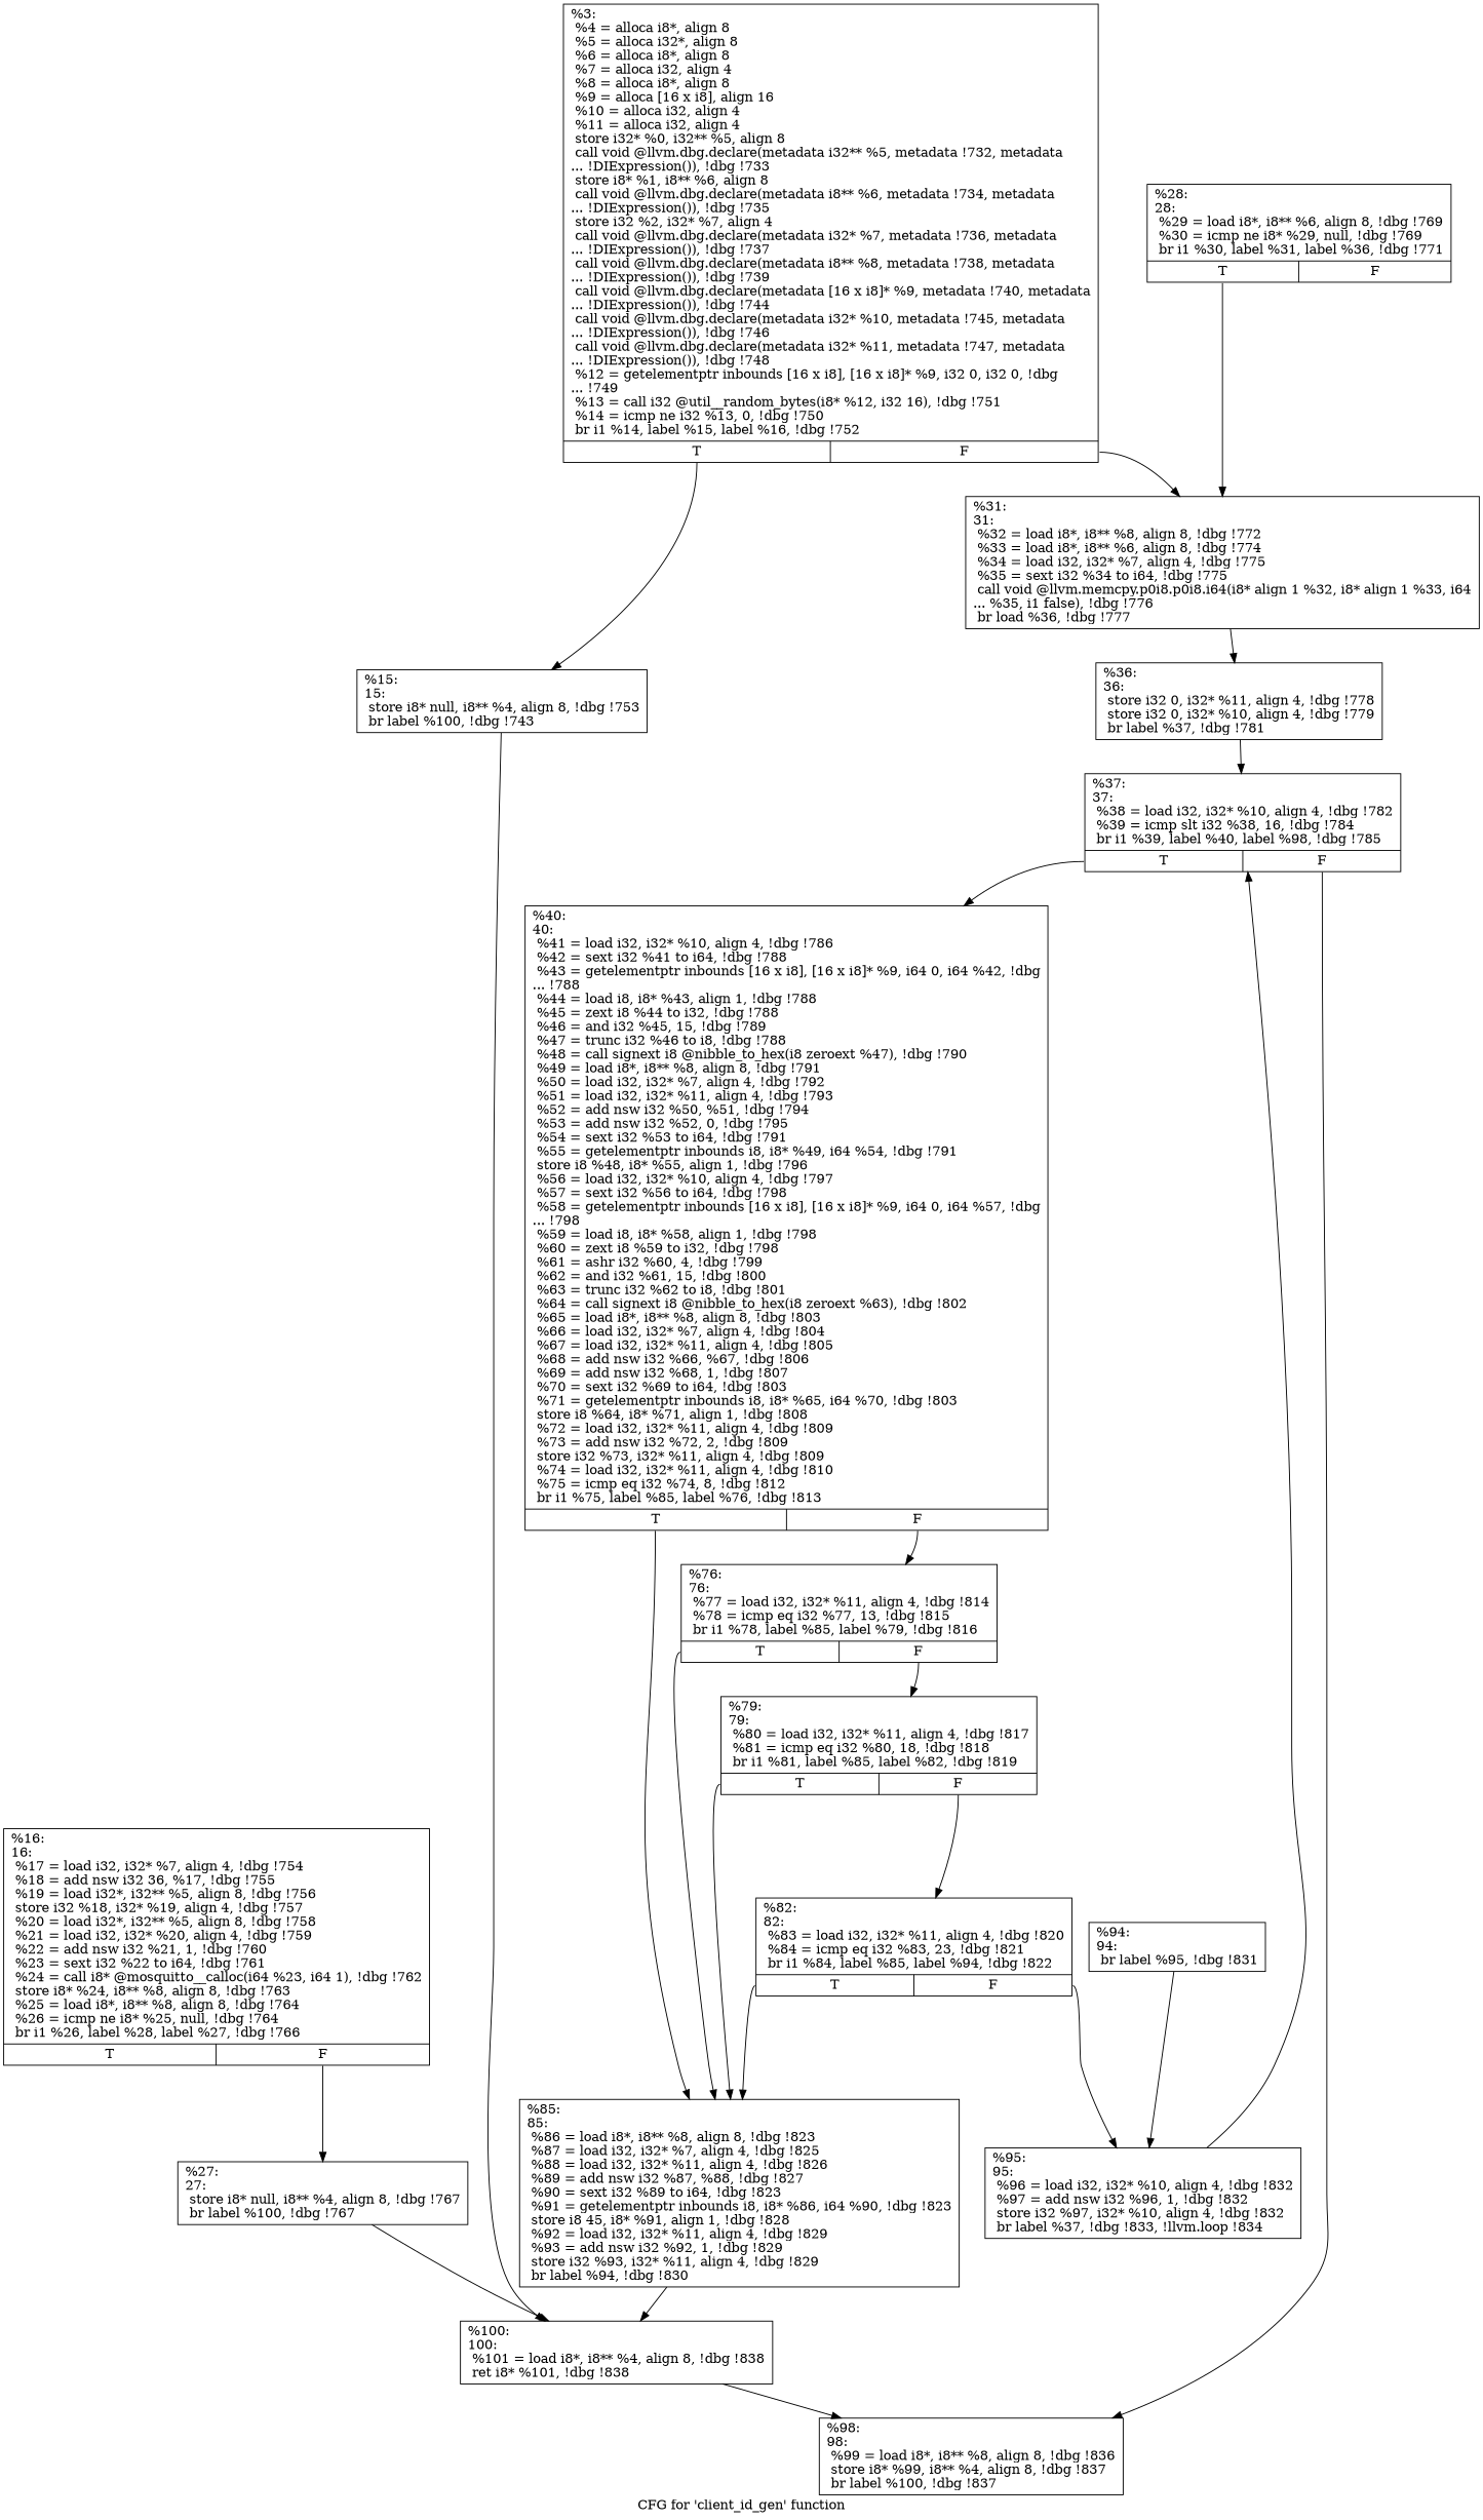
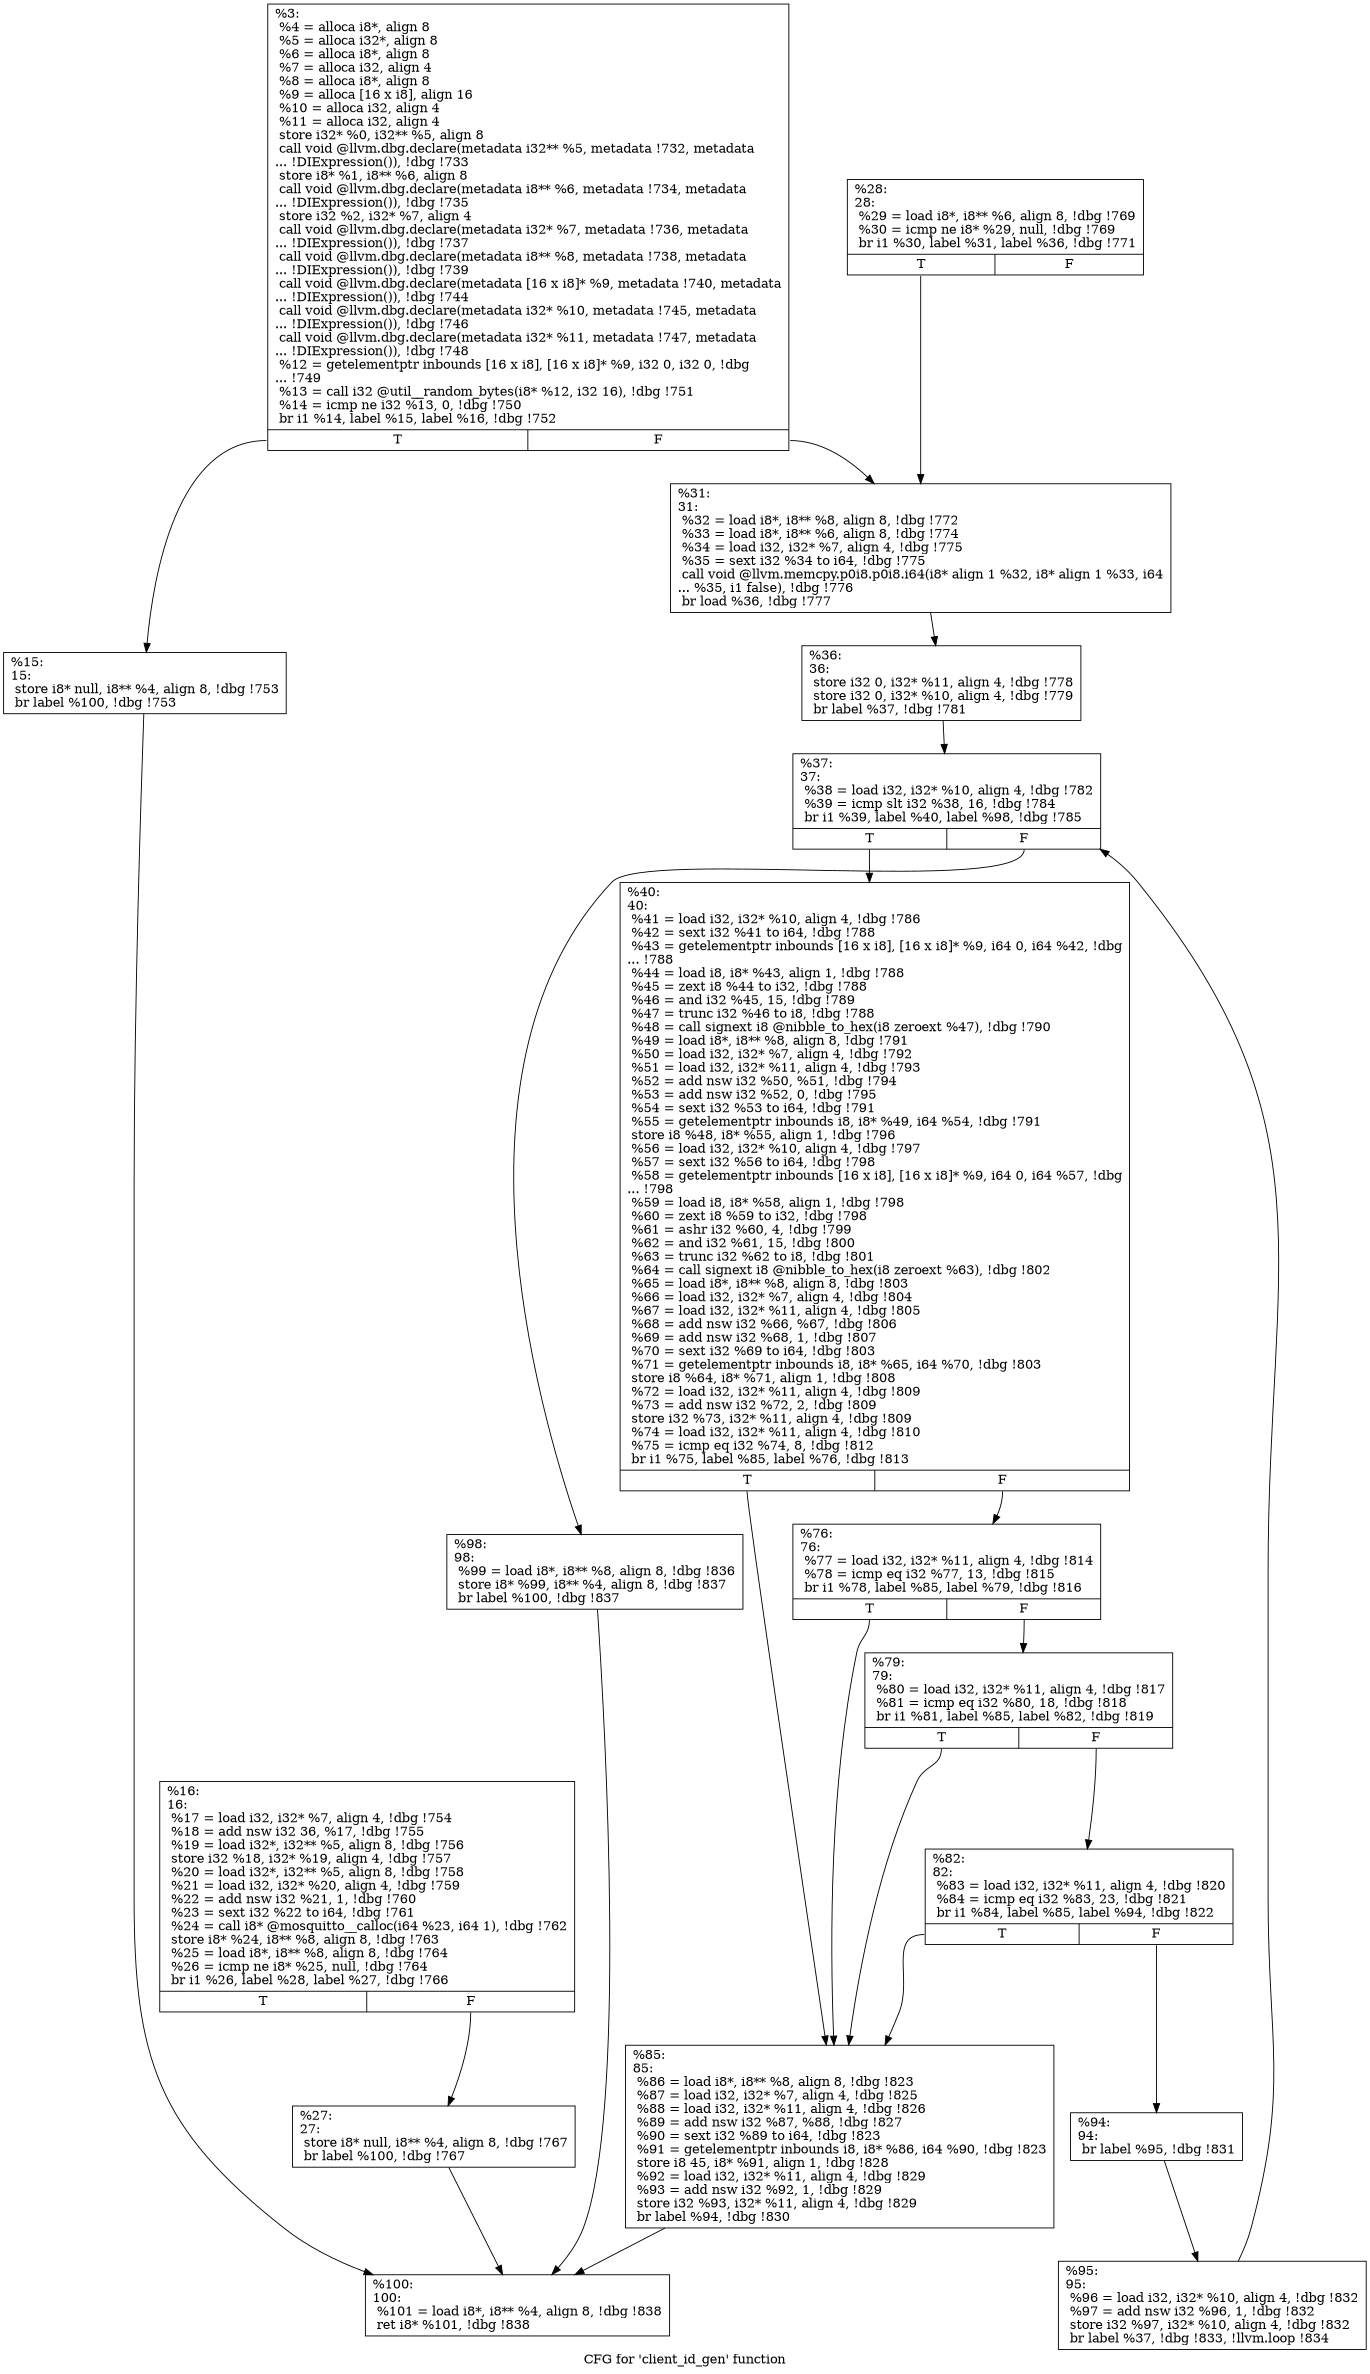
  digraph {
    label="CFG for 'client_id_gen' function"
    node [shape=record]
    n1 [label="{%3:\l  %4 = alloca i8*, align 8\l  %5 = alloca i32*, align 8\l  %6 = alloca i8*, align 8\l  %7 = alloca i32, align 4\l  %8 = alloca i8*, align 8\l  %9 = alloca [16 x i8], align 16\l  %10 = alloca i32, align 4\l  %11 = alloca i32, align 4\l  store i32* %0, i32** %5, align 8\l  call void @llvm.dbg.declare(metadata i32** %5, metadata !732, metadata\l... !DIExpression()), !dbg !733\l  store i8* %1, i8** %6, align 8\l  call void @llvm.dbg.declare(metadata i8** %6, metadata !734, metadata\l... !DIExpression()), !dbg !735\l  store i32 %2, i32* %7, align 4\l  call void @llvm.dbg.declare(metadata i32* %7, metadata !736, metadata\l... !DIExpression()), !dbg !737\l  call void @llvm.dbg.declare(metadata i8** %8, metadata !738, metadata\l... !DIExpression()), !dbg !739\l  call void @llvm.dbg.declare(metadata [16 x i8]* %9, metadata !740, metadata\l... !DIExpression()), !dbg !744\l  call void @llvm.dbg.declare(metadata i32* %10, metadata !745, metadata\l... !DIExpression()), !dbg !746\l  call void @llvm.dbg.declare(metadata i32* %11, metadata !747, metadata\l... !DIExpression()), !dbg !748\l  %12 = getelementptr inbounds [16 x i8], [16 x i8]* %9, i32 0, i32 0, !dbg\l... !749\l  %13 = call i32 @util__random_bytes(i8* %12, i32 16), !dbg !751\l  %14 = icmp ne i32 %13, 0, !dbg !750\l  br i1 %14, label %15, label %16, !dbg !752\l|{<s0>T|<s1>F}}"]
-   n2 [label="{%15:\l15:                                               \l  store i8* null, i8** %4, align 8, !dbg !753\l  br label %100, !dbg !743\l}"]
+   n2 [label="{%15:\l15:                                               \l  store i8* null, i8** %4, align 8, !dbg !753\l  br label %100, !dbg !753\l}"]
    n3 [label="{%31:\l31:                                               \l  %32 = load i8*, i8** %8, align 8, !dbg !772\l  %33 = load i8*, i8** %6, align 8, !dbg !774\l  %34 = load i32, i32* %7, align 4, !dbg !775\l  %35 = sext i32 %34 to i64, !dbg !775\l  call void @llvm.memcpy.p0i8.p0i8.i64(i8* align 1 %32, i8* align 1 %33, i64\l... %35, i1 false), !dbg !776\l  br load %36, !dbg !777\l}"]
    n4 [label="{%100:\l100:                                              \l  %101 = load i8*, i8** %4, align 8, !dbg !838\l  ret i8* %101, !dbg !838\l}"]
    n5 [label="{%16:\l16:                                               \l  %17 = load i32, i32* %7, align 4, !dbg !754\l  %18 = add nsw i32 36, %17, !dbg !755\l  %19 = load i32*, i32** %5, align 8, !dbg !756\l  store i32 %18, i32* %19, align 4, !dbg !757\l  %20 = load i32*, i32** %5, align 8, !dbg !758\l  %21 = load i32, i32* %20, align 4, !dbg !759\l  %22 = add nsw i32 %21, 1, !dbg !760\l  %23 = sext i32 %22 to i64, !dbg !761\l  %24 = call i8* @mosquitto__calloc(i64 %23, i64 1), !dbg !762\l  store i8* %24, i8** %8, align 8, !dbg !763\l  %25 = load i8*, i8** %8, align 8, !dbg !764\l  %26 = icmp ne i8* %25, null, !dbg !764\l  br i1 %26, label %28, label %27, !dbg !766\l|{<s0>T|<s1>F}}"]
    n6 [label="{%27:\l27:                                               \l  store i8* null, i8** %4, align 8, !dbg !767\l  br label %100, !dbg !767\l}"]
    n7 [label="{%28:\l28:                                               \l  %29 = load i8*, i8** %6, align 8, !dbg !769\l  %30 = icmp ne i8* %29, null, !dbg !769\l  br i1 %30, label %31, label %36, !dbg !771\l|{<s0>T|<s1>F}}"]
    n8 [label="{%36:\l36:                                               \l  store i32 0, i32* %11, align 4, !dbg !778\l  store i32 0, i32* %10, align 4, !dbg !779\l  br label %37, !dbg !781\l}"]
    n9 [label="{%37:\l37:                                               \l  %38 = load i32, i32* %10, align 4, !dbg !782\l  %39 = icmp slt i32 %38, 16, !dbg !784\l  br i1 %39, label %40, label %98, !dbg !785\l|{<s0>T|<s1>F}}"]
    n10 [label="{%40:\l40:                                               \l  %41 = load i32, i32* %10, align 4, !dbg !786\l  %42 = sext i32 %41 to i64, !dbg !788\l  %43 = getelementptr inbounds [16 x i8], [16 x i8]* %9, i64 0, i64 %42, !dbg\l... !788\l  %44 = load i8, i8* %43, align 1, !dbg !788\l  %45 = zext i8 %44 to i32, !dbg !788\l  %46 = and i32 %45, 15, !dbg !789\l  %47 = trunc i32 %46 to i8, !dbg !788\l  %48 = call signext i8 @nibble_to_hex(i8 zeroext %47), !dbg !790\l  %49 = load i8*, i8** %8, align 8, !dbg !791\l  %50 = load i32, i32* %7, align 4, !dbg !792\l  %51 = load i32, i32* %11, align 4, !dbg !793\l  %52 = add nsw i32 %50, %51, !dbg !794\l  %53 = add nsw i32 %52, 0, !dbg !795\l  %54 = sext i32 %53 to i64, !dbg !791\l  %55 = getelementptr inbounds i8, i8* %49, i64 %54, !dbg !791\l  store i8 %48, i8* %55, align 1, !dbg !796\l  %56 = load i32, i32* %10, align 4, !dbg !797\l  %57 = sext i32 %56 to i64, !dbg !798\l  %58 = getelementptr inbounds [16 x i8], [16 x i8]* %9, i64 0, i64 %57, !dbg\l... !798\l  %59 = load i8, i8* %58, align 1, !dbg !798\l  %60 = zext i8 %59 to i32, !dbg !798\l  %61 = ashr i32 %60, 4, !dbg !799\l  %62 = and i32 %61, 15, !dbg !800\l  %63 = trunc i32 %62 to i8, !dbg !801\l  %64 = call signext i8 @nibble_to_hex(i8 zeroext %63), !dbg !802\l  %65 = load i8*, i8** %8, align 8, !dbg !803\l  %66 = load i32, i32* %7, align 4, !dbg !804\l  %67 = load i32, i32* %11, align 4, !dbg !805\l  %68 = add nsw i32 %66, %67, !dbg !806\l  %69 = add nsw i32 %68, 1, !dbg !807\l  %70 = sext i32 %69 to i64, !dbg !803\l  %71 = getelementptr inbounds i8, i8* %65, i64 %70, !dbg !803\l  store i8 %64, i8* %71, align 1, !dbg !808\l  %72 = load i32, i32* %11, align 4, !dbg !809\l  %73 = add nsw i32 %72, 2, !dbg !809\l  store i32 %73, i32* %11, align 4, !dbg !809\l  %74 = load i32, i32* %11, align 4, !dbg !810\l  %75 = icmp eq i32 %74, 8, !dbg !812\l  br i1 %75, label %85, label %76, !dbg !813\l|{<s0>T|<s1>F}}"]
    n11 [label="{%98:\l98:                                               \l  %99 = load i8*, i8** %8, align 8, !dbg !836\l  store i8* %99, i8** %4, align 8, !dbg !837\l  br label %100, !dbg !837\l}"]
    n12 [label="{%85:\l85:                                               \l  %86 = load i8*, i8** %8, align 8, !dbg !823\l  %87 = load i32, i32* %7, align 4, !dbg !825\l  %88 = load i32, i32* %11, align 4, !dbg !826\l  %89 = add nsw i32 %87, %88, !dbg !827\l  %90 = sext i32 %89 to i64, !dbg !823\l  %91 = getelementptr inbounds i8, i8* %86, i64 %90, !dbg !823\l  store i8 45, i8* %91, align 1, !dbg !828\l  %92 = load i32, i32* %11, align 4, !dbg !829\l  %93 = add nsw i32 %92, 1, !dbg !829\l  store i32 %93, i32* %11, align 4, !dbg !829\l  br label %94, !dbg !830\l}"]
    n13 [label="{%76:\l76:                                               \l  %77 = load i32, i32* %11, align 4, !dbg !814\l  %78 = icmp eq i32 %77, 13, !dbg !815\l  br i1 %78, label %85, label %79, !dbg !816\l|{<s0>T|<s1>F}}"]
    n14 [label="{%79:\l79:                                               \l  %80 = load i32, i32* %11, align 4, !dbg !817\l  %81 = icmp eq i32 %80, 18, !dbg !818\l  br i1 %81, label %85, label %82, !dbg !819\l|{<s0>T|<s1>F}}"]
    n15 [label="{%94:\l94:                                               \l  br label %95, !dbg !831\l}"]
    n16 [label="{%95:\l95:                                               \l  %96 = load i32, i32* %10, align 4, !dbg !832\l  %97 = add nsw i32 %96, 1, !dbg !832\l  store i32 %97, i32* %10, align 4, !dbg !832\l  br label %37, !dbg !833, !llvm.loop !834\l}"]
    n17 [label="{%82:\l82:                                               \l  %83 = load i32, i32* %11, align 4, !dbg !820\l  %84 = icmp eq i32 %83, 23, !dbg !821\l  br i1 %84, label %85, label %94, !dbg !822\l|{<s0>T|<s1>F}}"]
    n1 -> n2 [tailport=s0]
    n1 -> n3 [tailport=s1]
    n2 -> n4
    n3 -> n8
    n5 -> n6 [tailport=s1]
    n6 -> n4
    n7 -> n3 [tailport=s0]
    n8 -> n9
    n9 -> n10 [tailport=s0]
    n9 -> n11 [tailport=s1]
    n10 -> n12 [tailport=s0]
    n10 -> n13 [tailport=s1]
-   n4 -> n11
+   n11 -> n4
    n12 -> n4
    n13 -> n12 [tailport=s0]
    n13 -> n14 [tailport=s1]
    n14 -> n12 [tailport=s0]
    n14 -> n17 [tailport=s1]
    n15 -> n16
    n16 -> n9
    n17 -> n12 [tailport=s0]
-   n17 -> n16 [tailport=s1]
+   n17 -> n15 [tailport=s1]
  }
